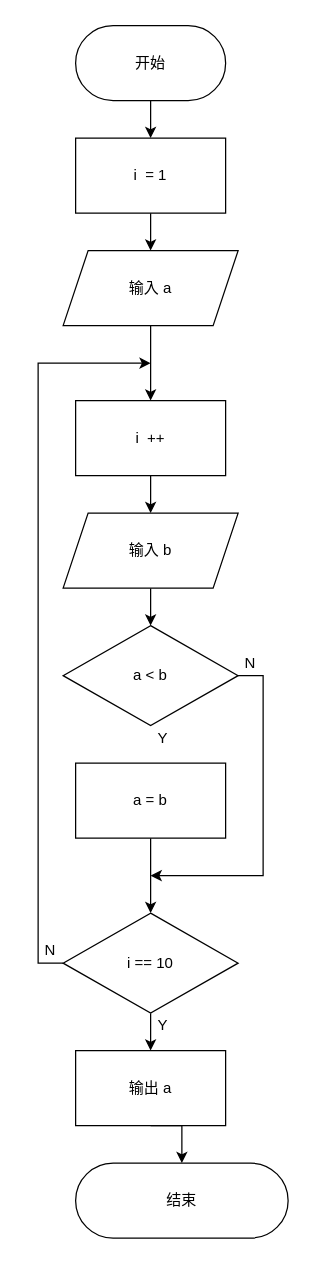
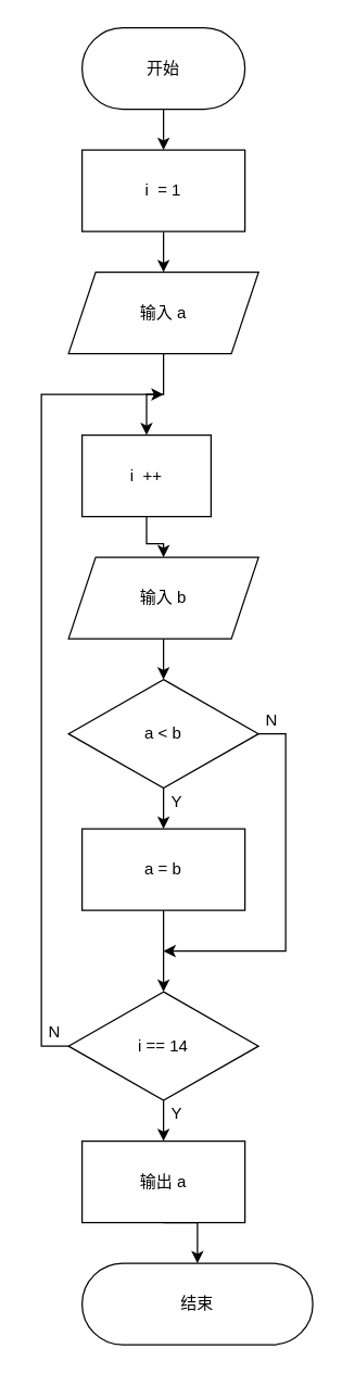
  <mxCell id="0" />
  <mxCell id="1" parent="0" />
  <mxCell id="2" value="" style="edgeStyle=orthogonalEdgeStyle;rounded=0;orthogonalLoop=1;jettySize=auto;html=1;" edge="1" parent="1" source="3" target="5"><mxGeometry relative="1" as="geometry" /></mxCell>
  <mxCell id="3" value="开始" style="rounded=1;whiteSpace=wrap;html=1;arcSize=50;" vertex="1" parent="1"><mxGeometry x="60" y="20" width="120" height="60" as="geometry" /></mxCell>
  <mxCell id="4" value="" style="edgeStyle=orthogonalEdgeStyle;rounded=0;orthogonalLoop=1;jettySize=auto;html=1;" edge="1" parent="1" source="5" target="7"><mxGeometry relative="1" as="geometry" /></mxCell>
  <mxCell id="5" value="i&amp;nbsp; = 1" style="rounded=0;whiteSpace=wrap;html=1;" vertex="1" parent="1"><mxGeometry x="60" y="110" width="120" height="60" as="geometry" /></mxCell>
  <mxCell id="6" value="" style="edgeStyle=orthogonalEdgeStyle;rounded=0;orthogonalLoop=1;jettySize=auto;html=1;" edge="1" parent="1" source="7" target="9"><mxGeometry relative="1" as="geometry" /></mxCell>
  <mxCell id="7" value="输入 a" style="shape=parallelogram;perimeter=parallelogramPerimeter;whiteSpace=wrap;html=1;fixedSize=1;" vertex="1" parent="1"><mxGeometry x="50" y="200" width="140" height="60" as="geometry" /></mxCell>
  <mxCell id="8" value="" style="edgeStyle=orthogonalEdgeStyle;rounded=0;orthogonalLoop=1;jettySize=auto;html=1;" edge="1" parent="1" source="9" target="11"><mxGeometry relative="1" as="geometry" /></mxCell>
- <mxCell id="9" value="i&amp;nbsp; ++" style="rounded=0;whiteSpace=wrap;html=1;" vertex="1" parent="1"><mxGeometry x="60" y="320" width="120" height="60" as="geometry" /></mxCell>
+ <mxCell id="9" value="i&amp;nbsp; ++" style="rounded=0;whiteSpace=wrap;html=1;" vertex="1" parent="1"><mxGeometry x="60" y="320" width="95" height="60" as="geometry" /></mxCell>
  <mxCell id="10" style="edgeStyle=orthogonalEdgeStyle;rounded=0;orthogonalLoop=1;jettySize=auto;html=1;exitX=0.5;exitY=1;exitDx=0;exitDy=0;entryX=0.5;entryY=0;entryDx=0;entryDy=0;" edge="1" parent="1" source="11" target="16"><mxGeometry relative="1" as="geometry" /></mxCell>
  <mxCell id="11" value="输入 b" style="shape=parallelogram;perimeter=parallelogramPerimeter;whiteSpace=wrap;html=1;fixedSize=1;" vertex="1" parent="1"><mxGeometry x="50" y="410" width="140" height="60" as="geometry" /></mxCell>
  <mxCell id="12" style="edgeStyle=orthogonalEdgeStyle;rounded=0;orthogonalLoop=1;jettySize=auto;html=1;exitX=0.5;exitY=1;exitDx=0;exitDy=0;" edge="1" parent="1" source="13" target="20"><mxGeometry relative="1" as="geometry" /></mxCell>
  <mxCell id="13" value="a = b" style="rounded=0;whiteSpace=wrap;html=1;" vertex="1" parent="1"><mxGeometry x="60" y="610" width="120" height="60" as="geometry" /></mxCell>
+ <mxCell id="14" style="edgeStyle=orthogonalEdgeStyle;rounded=0;orthogonalLoop=1;jettySize=auto;html=1;exitX=0.5;exitY=1;exitDx=0;exitDy=0;entryX=0.5;entryY=0;entryDx=0;entryDy=0;" edge="1" parent="1" source="16" target="13"><mxGeometry relative="1" as="geometry" /></mxCell>
  <mxCell id="15" style="edgeStyle=orthogonalEdgeStyle;rounded=0;orthogonalLoop=1;jettySize=auto;html=1;exitX=1;exitY=0.5;exitDx=0;exitDy=0;" edge="1" parent="1" source="16"><mxGeometry relative="1" as="geometry"><mxPoint x="120" y="700" as="targetPoint" /><Array as="points"><mxPoint x="210" y="540" /><mxPoint x="210" y="700" /></Array></mxGeometry></mxCell>
  <mxCell id="16" value="a &amp;lt; b" style="rhombus;whiteSpace=wrap;html=1;" vertex="1" parent="1"><mxGeometry x="50" y="500" width="140" height="80" as="geometry" /></mxCell>
  <mxCell id="17" value="Y" style="text;html=1;strokeColor=none;fillColor=none;align=center;verticalAlign=middle;whiteSpace=wrap;rounded=0;" vertex="1" parent="1"><mxGeometry x="110" y="580" width="40" height="20" as="geometry" /></mxCell>
  <mxCell id="18" style="edgeStyle=orthogonalEdgeStyle;rounded=0;orthogonalLoop=1;jettySize=auto;html=1;exitX=0;exitY=0.5;exitDx=0;exitDy=0;" edge="1" parent="1" source="20"><mxGeometry relative="1" as="geometry"><mxPoint x="120" y="290" as="targetPoint" /><mxPoint x="30" y="750" as="sourcePoint" /><Array as="points"><mxPoint x="30" y="770" /><mxPoint x="30" y="290" /></Array></mxGeometry></mxCell>
  <mxCell id="19" style="edgeStyle=orthogonalEdgeStyle;rounded=0;orthogonalLoop=1;jettySize=auto;html=1;exitX=0.5;exitY=1;exitDx=0;exitDy=0;entryX=0.5;entryY=0;entryDx=0;entryDy=0;" edge="1" parent="1" source="20" target="24"><mxGeometry relative="1" as="geometry" /></mxCell>
- <mxCell id="20" value="i == 10" style="rhombus;whiteSpace=wrap;html=1;" vertex="1" parent="1"><mxGeometry x="50" y="730" width="140" height="80" as="geometry" /></mxCell>
+ <mxCell id="20" value="i == 14" style="rhombus;whiteSpace=wrap;html=1;" vertex="1" parent="1"><mxGeometry x="50" y="730" width="140" height="80" as="geometry" /></mxCell>
  <mxCell id="21" value="N" style="text;html=1;strokeColor=none;fillColor=none;align=center;verticalAlign=middle;whiteSpace=wrap;rounded=0;" vertex="1" parent="1"><mxGeometry x="180" y="520" width="40" height="20" as="geometry" /></mxCell>
  <mxCell id="22" value="N" style="text;html=1;strokeColor=none;fillColor=none;align=center;verticalAlign=middle;whiteSpace=wrap;rounded=0;" vertex="1" parent="1"><mxGeometry x="20" y="750" width="40" height="20" as="geometry" /></mxCell>
  <mxCell id="23" style="edgeStyle=orthogonalEdgeStyle;rounded=0;orthogonalLoop=1;jettySize=auto;html=1;exitX=0.5;exitY=1;exitDx=0;exitDy=0;entryX=0.5;entryY=0;entryDx=0;entryDy=0;" edge="1" parent="1" source="24" target="25"><mxGeometry relative="1" as="geometry" /></mxCell>
  <mxCell id="24" value="输出 a" style="rounded=0;whiteSpace=wrap;html=1;" vertex="1" parent="1"><mxGeometry x="60" y="840" width="120" height="60" as="geometry" /></mxCell>
  <mxCell id="25" value="结束" style="rounded=1;whiteSpace=wrap;html=1;arcSize=50;" vertex="1" parent="1"><mxGeometry x="60" y="930" width="170" height="60" as="geometry" /></mxCell>
  <mxCell id="26" value="Y" style="text;html=1;strokeColor=none;fillColor=none;align=center;verticalAlign=middle;whiteSpace=wrap;rounded=0;" vertex="1" parent="1"><mxGeometry x="110" y="810" width="40" height="20" as="geometry" /></mxCell>
